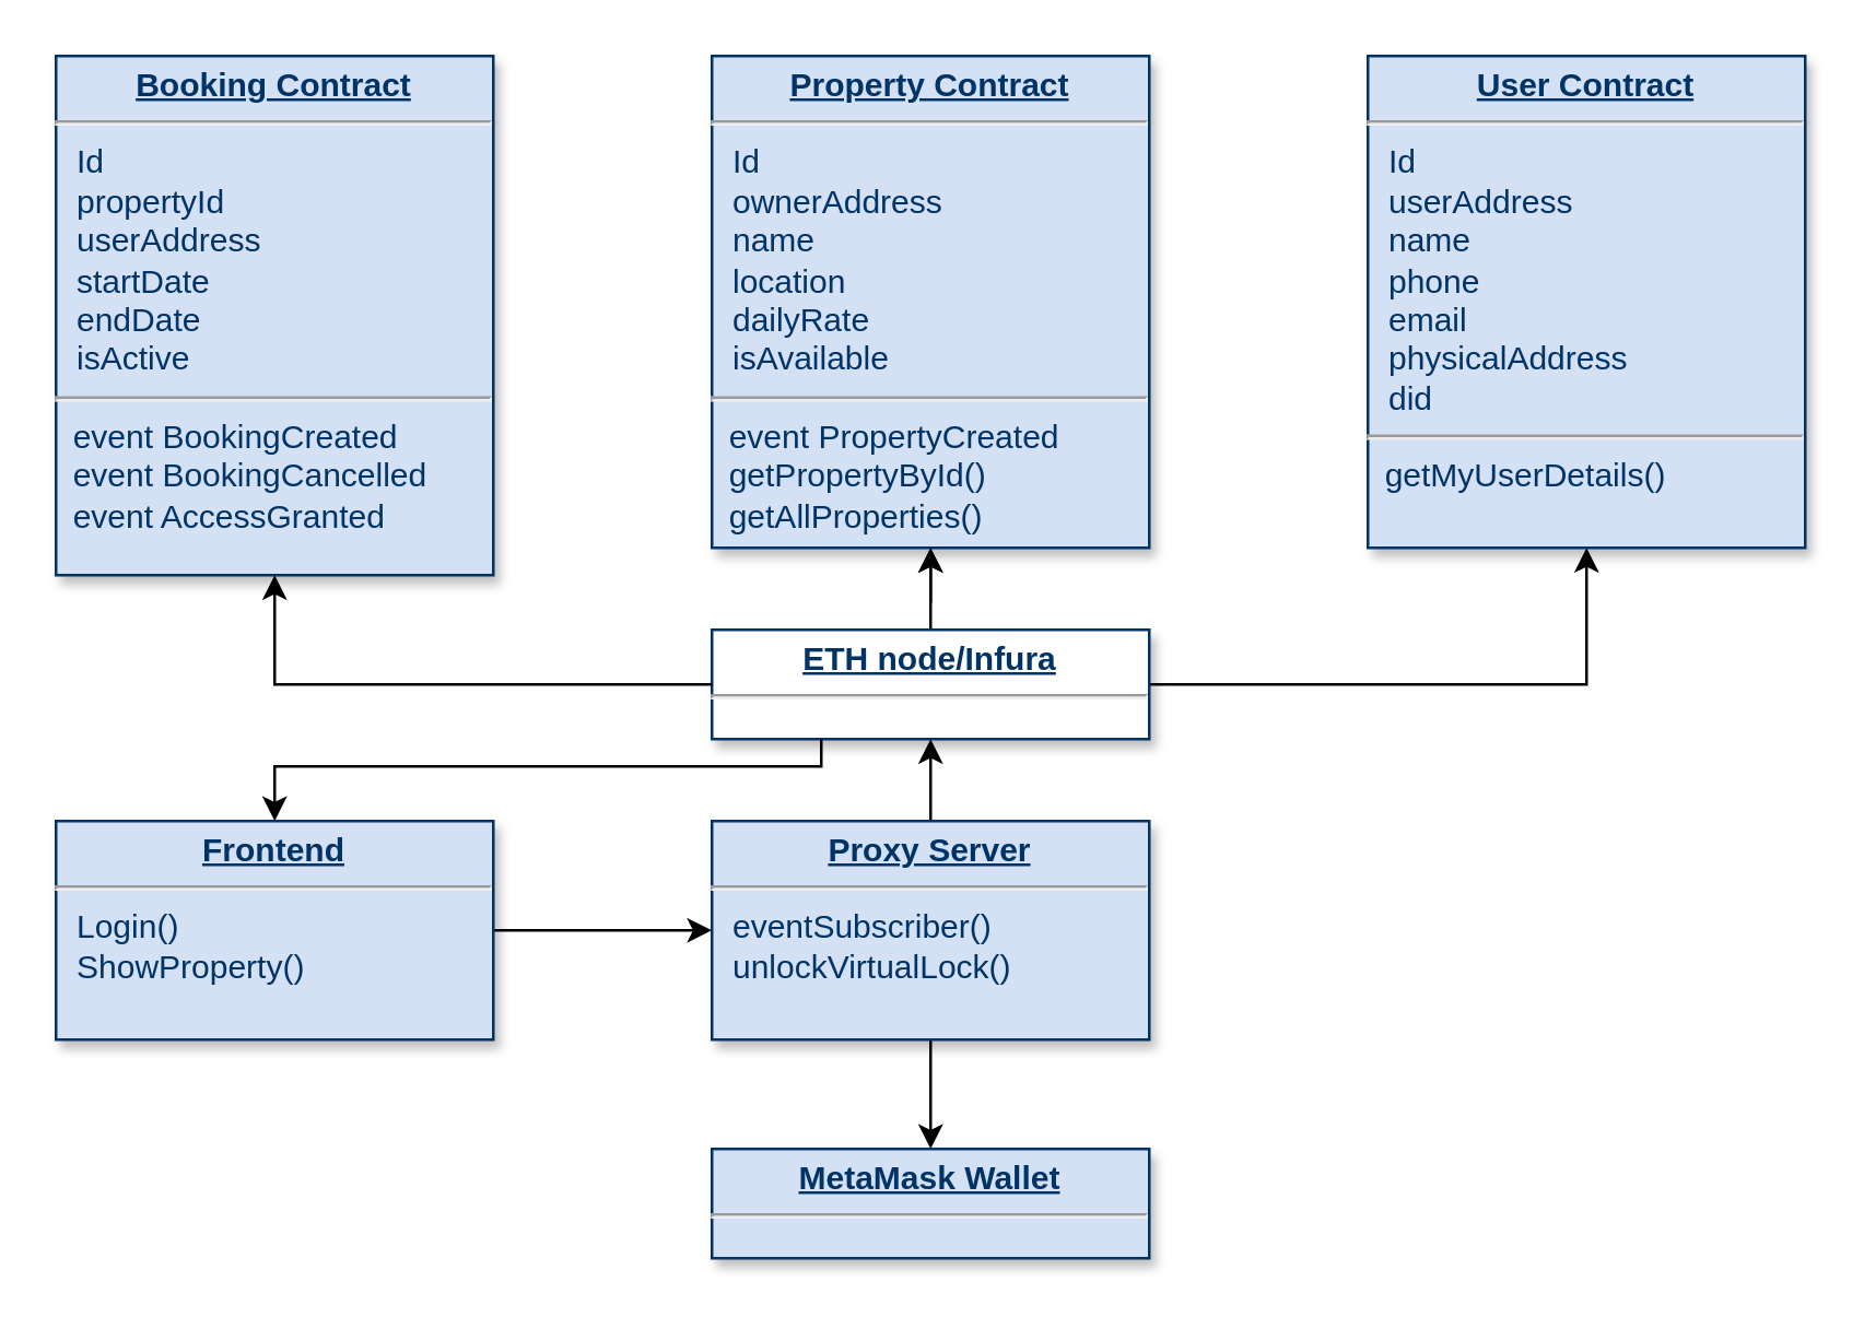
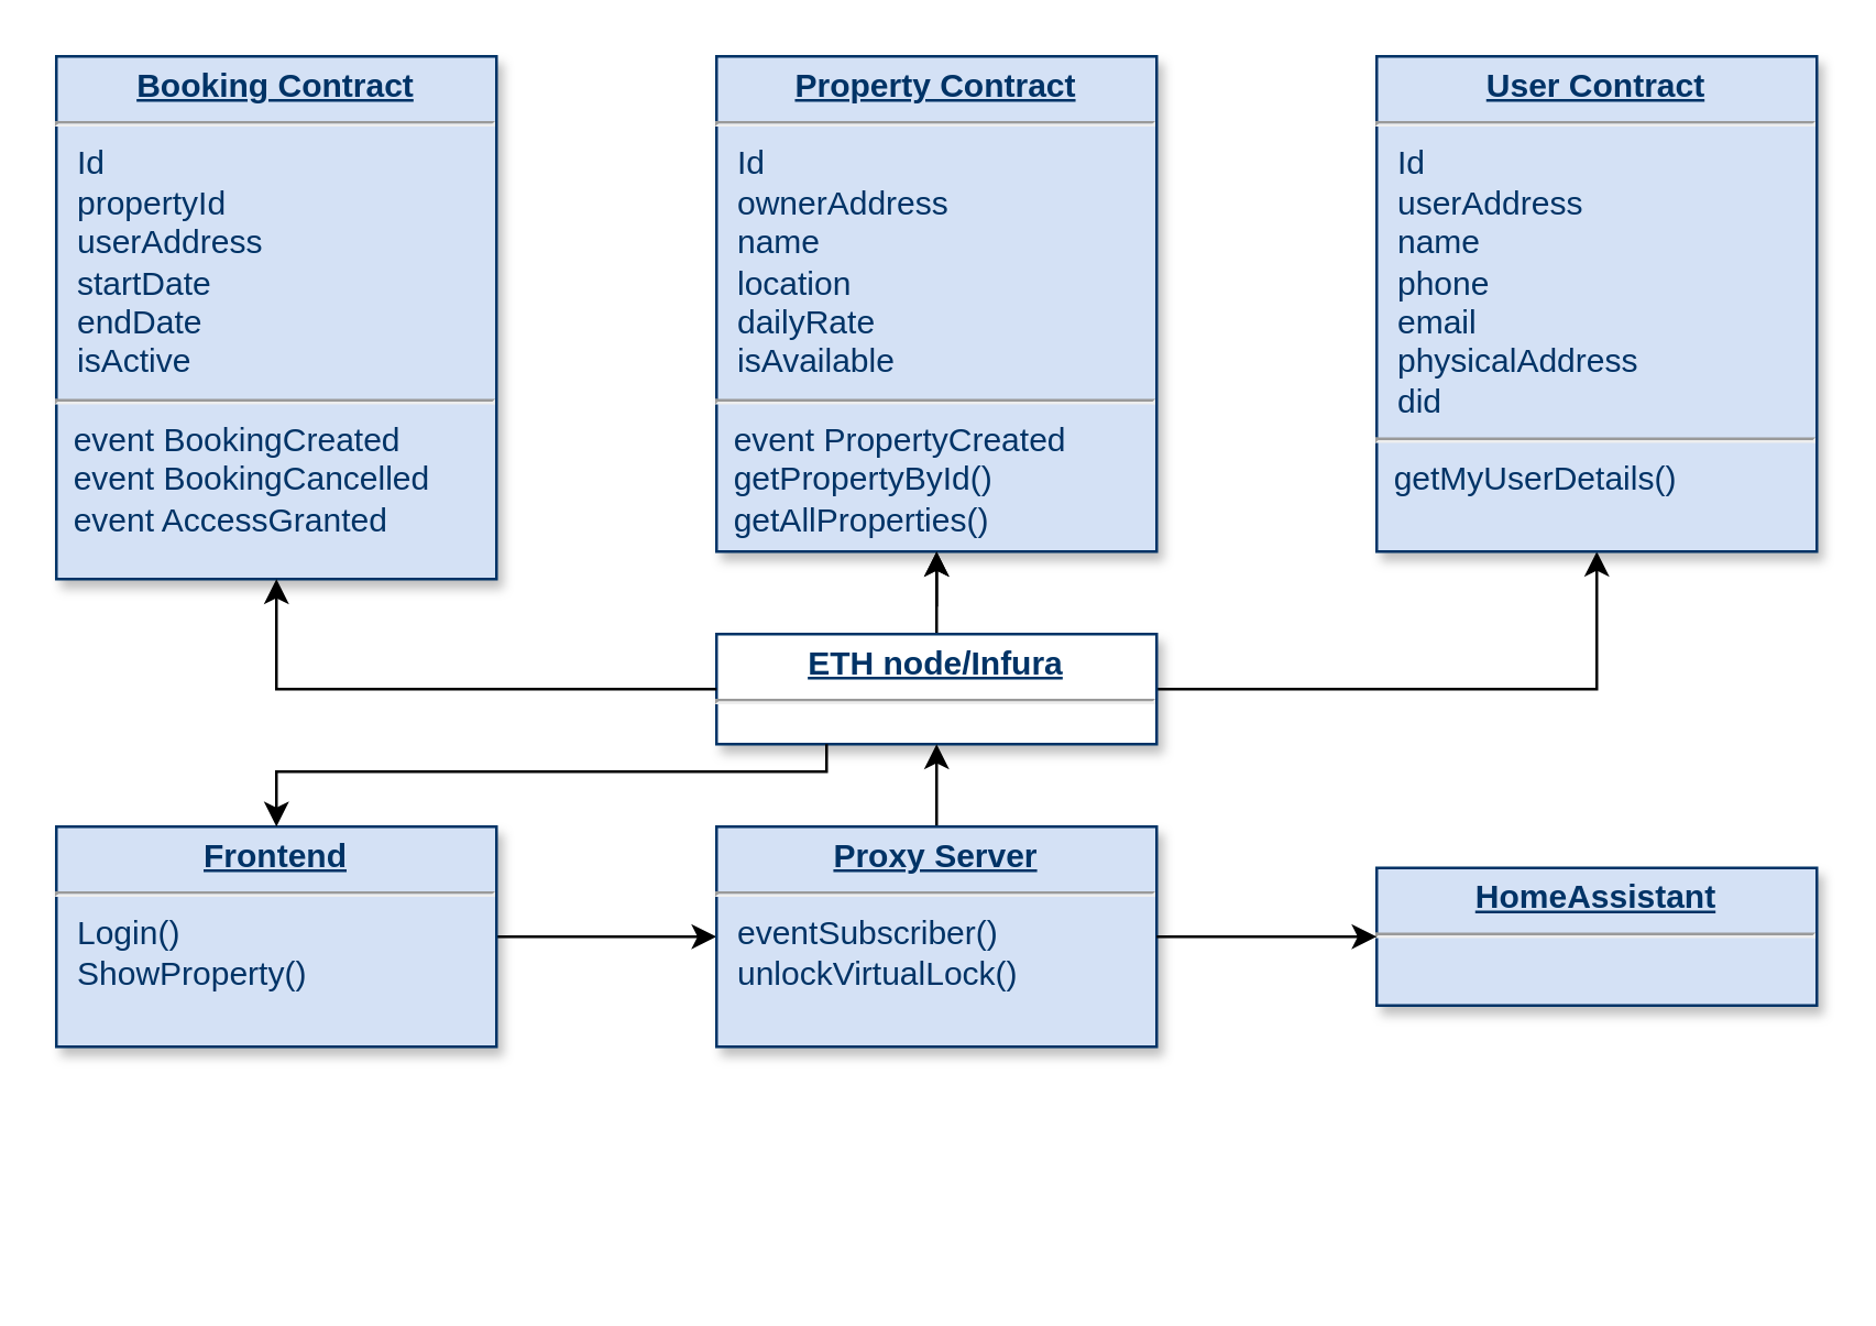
  <mxCell id="0" />
  <mxCell id="1" parent="0" />
  <mxCell id="2" value="&lt;p style=&quot;margin: 0px; margin-top: 4px; text-align: center; text-decoration: underline;&quot;&gt;&lt;strong&gt;Booking Contract&lt;/strong&gt;&lt;/p&gt;&lt;hr&gt;&lt;p style=&quot;margin: 0px; margin-left: 8px;&quot;&gt;Id&lt;/p&gt;&lt;p style=&quot;margin: 0px; margin-left: 8px;&quot;&gt;propertyId&lt;/p&gt;&lt;p style=&quot;margin: 0px; margin-left: 8px;&quot;&gt;userAddress&lt;/p&gt;&lt;p style=&quot;margin: 0px; margin-left: 8px;&quot;&gt;startDate&lt;/p&gt;&lt;p style=&quot;margin: 0px; margin-left: 8px;&quot;&gt;endDate&lt;/p&gt;&lt;p style=&quot;margin: 0px; margin-left: 8px;&quot;&gt;isActive&lt;br&gt;&lt;/p&gt;&lt;hr&gt;&amp;nbsp; event BookingCreated&lt;br&gt;&amp;nbsp; event BookingCancelled&lt;br&gt;&amp;nbsp; event AccessGranted" style="verticalAlign=top;align=left;overflow=fill;fontSize=12;fontFamily=Helvetica;html=1;strokeColor=#003366;shadow=1;fillColor=#D4E1F5;fontColor=#003366" parent="1" vertex="1"><mxGeometry width="160" height="190" as="geometry" x="20" y="20" /></mxCell>
  <mxCell id="3" value="" style="edgeStyle=orthogonalEdgeStyle;rounded=0;orthogonalLoop=1;jettySize=auto;html=1;entryX=0.5;entryY=1;entryDx=0;entryDy=0;exitX=1;exitY=0.5;exitDx=0;exitDy=0;elbow=vertical;" parent="1" source="7" target="5" edge="1"><mxGeometry relative="1" as="geometry"><mxPoint x="620" y="210" as="sourcePoint" /><mxPoint x="811.08" y="281.6" as="targetPoint" /></mxGeometry></mxCell>
  <mxCell id="4" value="&lt;p style=&quot;margin: 0px; margin-top: 4px; text-align: center; text-decoration: underline;&quot;&gt;&lt;strong&gt;Property Contract&lt;/strong&gt;&lt;/p&gt;&lt;hr&gt;&lt;p style=&quot;margin: 0px; margin-left: 8px;&quot;&gt;Id&lt;/p&gt;&lt;p style=&quot;margin: 0px; margin-left: 8px;&quot;&gt;ownerAddress&lt;/p&gt;&lt;p style=&quot;margin: 0px; margin-left: 8px;&quot;&gt;name&lt;/p&gt;&lt;p style=&quot;margin: 0px; margin-left: 8px;&quot;&gt;location&lt;/p&gt;&lt;p style=&quot;margin: 0px; margin-left: 8px;&quot;&gt;dailyRate&lt;/p&gt;&lt;p style=&quot;margin: 0px; margin-left: 8px;&quot;&gt;isAvailable&lt;/p&gt;&lt;hr&gt;&amp;nbsp; event PropertyCreated&lt;br&gt;&amp;nbsp;&amp;nbsp;getPropertyById()&lt;br&gt;&amp;nbsp;&amp;nbsp;getAllProperties()" style="verticalAlign=top;align=left;overflow=fill;fontSize=12;fontFamily=Helvetica;html=1;strokeColor=#003366;shadow=1;fillColor=#D4E1F5;fontColor=#003366" parent="1" vertex="1"><mxGeometry x="260" width="160" height="180" as="geometry" y="20" /></mxCell>
  <mxCell id="5" value="&lt;p style=&quot;margin: 0px; margin-top: 4px; text-align: center; text-decoration: underline;&quot;&gt;&lt;strong&gt;User Contract&lt;/strong&gt;&lt;/p&gt;&lt;hr&gt;&lt;p style=&quot;margin: 0px; margin-left: 8px;&quot;&gt;Id&lt;/p&gt;&lt;p style=&quot;margin: 0px; margin-left: 8px;&quot;&gt;userAddress&lt;/p&gt;&lt;p style=&quot;margin: 0px; margin-left: 8px;&quot;&gt;name&lt;/p&gt;&lt;p style=&quot;margin: 0px; margin-left: 8px;&quot;&gt;phone&lt;/p&gt;&lt;p style=&quot;margin: 0px; margin-left: 8px;&quot;&gt;email&lt;/p&gt;&lt;p style=&quot;margin: 0px; margin-left: 8px;&quot;&gt;physicalAddress&lt;/p&gt;&lt;p style=&quot;margin: 0px; margin-left: 8px;&quot;&gt;did&lt;br&gt;&lt;/p&gt;&lt;hr&gt;&amp;nbsp; getMyUserDetails()" style="verticalAlign=top;align=left;overflow=fill;fontSize=12;fontFamily=Helvetica;html=1;strokeColor=#003366;shadow=1;fillColor=#D4E1F5;fontColor=#003366" parent="1" vertex="1"><mxGeometry x="500" width="160" height="180" as="geometry" y="20" /></mxCell>
  <mxCell id="6" value="" style="edgeStyle=orthogonalEdgeStyle;rounded=0;orthogonalLoop=1;jettySize=auto;html=1;" parent="1" source="7" target="4" edge="1"><mxGeometry relative="1" as="geometry" /></mxCell>
  <mxCell id="7" value="&lt;p style=&quot;margin: 0px; margin-top: 4px; text-align: center; text-decoration: underline;&quot;&gt;&lt;strong&gt;ETH node/Infura&lt;/strong&gt;&lt;/p&gt;&lt;hr&gt;&lt;p style=&quot;margin: 0px; margin-left: 8px;&quot;&gt;&lt;br&gt;&lt;/p&gt;" style="verticalAlign=top;align=left;overflow=fill;fontSize=12;fontFamily=Helvetica;html=1;strokeColor=#003366;shadow=1;fillColor=#ffffff;fontColor=#003366;" parent="1" vertex="1"><mxGeometry x="260" y="230" width="160" height="40" as="geometry" /></mxCell>
  <mxCell id="8" value="" style="edgeStyle=orthogonalEdgeStyle;rounded=0;orthogonalLoop=1;jettySize=auto;html=1;" parent="1" source="9" target="12" edge="1"><mxGeometry relative="1" as="geometry" /></mxCell>
  <mxCell id="9" value="&lt;p style=&quot;margin: 0px; margin-top: 4px; text-align: center; text-decoration: underline;&quot;&gt;&lt;b&gt;Frontend&lt;/b&gt;&lt;/p&gt;&lt;hr&gt;&lt;p style=&quot;margin: 0px; margin-left: 8px;&quot;&gt;Login()&lt;/p&gt;&lt;p style=&quot;margin: 0px; margin-left: 8px;&quot;&gt;ShowProperty()&lt;/p&gt;" style="verticalAlign=top;align=left;overflow=fill;fontSize=12;fontFamily=Helvetica;html=1;strokeColor=#003366;shadow=1;fillColor=#D4E1F5;fontColor=#003366" parent="1" vertex="1"><mxGeometry y="300" width="160" height="80" as="geometry" x="20" /></mxCell>
- <mxCell id="10" value="" style="edgeStyle=orthogonalEdgeStyle;rounded=0;orthogonalLoop=1;jettySize=auto;html=1;" parent="1" source="12" target="18" edge="1"><mxGeometry relative="1" as="geometry" /></mxCell>
  <mxCell id="11" value="" style="edgeStyle=orthogonalEdgeStyle;rounded=0;orthogonalLoop=1;jettySize=auto;html=1;" parent="1" source="12" target="7" edge="1"><mxGeometry relative="1" as="geometry" /></mxCell>
  <mxCell id="12" value="&lt;p style=&quot;margin: 0px; margin-top: 4px; text-align: center; text-decoration: underline;&quot;&gt;&lt;strong&gt;Proxy Server&lt;/strong&gt;&lt;/p&gt;&lt;hr&gt;&lt;p style=&quot;margin: 0px; margin-left: 8px;&quot;&gt;eventSubscriber()&lt;/p&gt;&lt;p style=&quot;margin: 0px; margin-left: 8px;&quot;&gt;unlockVirtualLock()&lt;/p&gt;" style="verticalAlign=top;align=left;overflow=fill;fontSize=12;fontFamily=Helvetica;html=1;strokeColor=#003366;shadow=1;fillColor=#D4E1F5;fontColor=#003366" parent="1" vertex="1"><mxGeometry x="260" y="300" width="160" height="80" as="geometry" /></mxCell>
+ <mxCell id="13" value="&lt;p style=&quot;margin: 0px; margin-top: 4px; text-align: center; text-decoration: underline;&quot;&gt;&lt;b&gt;HomeAssistant&lt;/b&gt;&lt;/p&gt;&lt;hr&gt;&lt;p style=&quot;margin: 0px; margin-left: 8px;&quot;&gt;&lt;br&gt;&lt;/p&gt;" style="verticalAlign=top;align=left;overflow=fill;fontSize=12;fontFamily=Helvetica;html=1;strokeColor=#003366;shadow=1;fillColor=#D4E1F5;fontColor=#003366" parent="1" vertex="1"><mxGeometry x="500" y="315" width="160" height="50" as="geometry" /></mxCell>
  <mxCell id="14" value="" style="edgeStyle=orthogonalEdgeStyle;rounded=0;orthogonalLoop=1;jettySize=auto;html=1;entryX=0.5;entryY=1;entryDx=0;entryDy=0;exitX=0;exitY=0.5;exitDx=0;exitDy=0;elbow=vertical;" parent="1" source="7" target="2" edge="1"><mxGeometry relative="1" as="geometry"><mxPoint x="430" y="250" as="sourcePoint" /><mxPoint x="590" y="190" as="targetPoint" /></mxGeometry></mxCell>
  <mxCell id="15" value="" style="edgeStyle=orthogonalEdgeStyle;rounded=0;orthogonalLoop=1;jettySize=auto;html=1;entryX=0.5;entryY=1;entryDx=0;entryDy=0;elbow=vertical;" parent="1" target="4" edge="1"><mxGeometry relative="1" as="geometry"><mxPoint x="340" y="220" as="sourcePoint" /><mxPoint x="320" y="250" as="targetPoint" /></mxGeometry></mxCell>
  <mxCell id="16" value="" style="edgeStyle=orthogonalEdgeStyle;rounded=0;orthogonalLoop=1;jettySize=auto;html=1;elbow=vertical;exitX=0.25;exitY=1;exitDx=0;exitDy=0;entryX=0.5;entryY=0;entryDx=0;entryDy=0;" parent="1" source="7" target="9" edge="1"><mxGeometry relative="1" as="geometry"><mxPoint x="310" y="500" as="sourcePoint" /><mxPoint x="110" y="520" as="targetPoint" /><Array as="points"><mxPoint x="300" y="280" /><mxPoint x="100" y="280" /></Array></mxGeometry></mxCell>
- <mxCell id="18" value="&lt;p style=&quot;margin: 0px; margin-top: 4px; text-align: center; text-decoration: underline;&quot;&gt;&lt;b&gt;MetaMask Wallet&lt;/b&gt;&lt;/p&gt;&lt;hr&gt;&lt;p style=&quot;margin: 0px; margin-left: 8px;&quot;&gt;&lt;br&gt;&lt;/p&gt;" style="verticalAlign=top;align=left;overflow=fill;fontSize=12;fontFamily=Helvetica;html=1;strokeColor=#003366;shadow=1;fillColor=#D4E1F5;fontColor=#003366" parent="1" vertex="1"><mxGeometry x="260" y="420" width="160" height="40" as="geometry" /></mxCell>
+ <mxCell id="17" value="" style="edgeStyle=orthogonalEdgeStyle;rounded=0;orthogonalLoop=1;jettySize=auto;html=1;elbow=vertical;exitX=1;exitY=0.5;exitDx=0;exitDy=0;entryX=0;entryY=0.5;entryDx=0;entryDy=0;" parent="1" source="12" target="13" edge="1"><mxGeometry relative="1" as="geometry"><mxPoint x="500" y="470" as="sourcePoint" /><mxPoint x="300" y="510" as="targetPoint" /><Array as="points"><mxPoint x="490" y="340" /><mxPoint x="490" y="340" /></Array></mxGeometry></mxCell>
